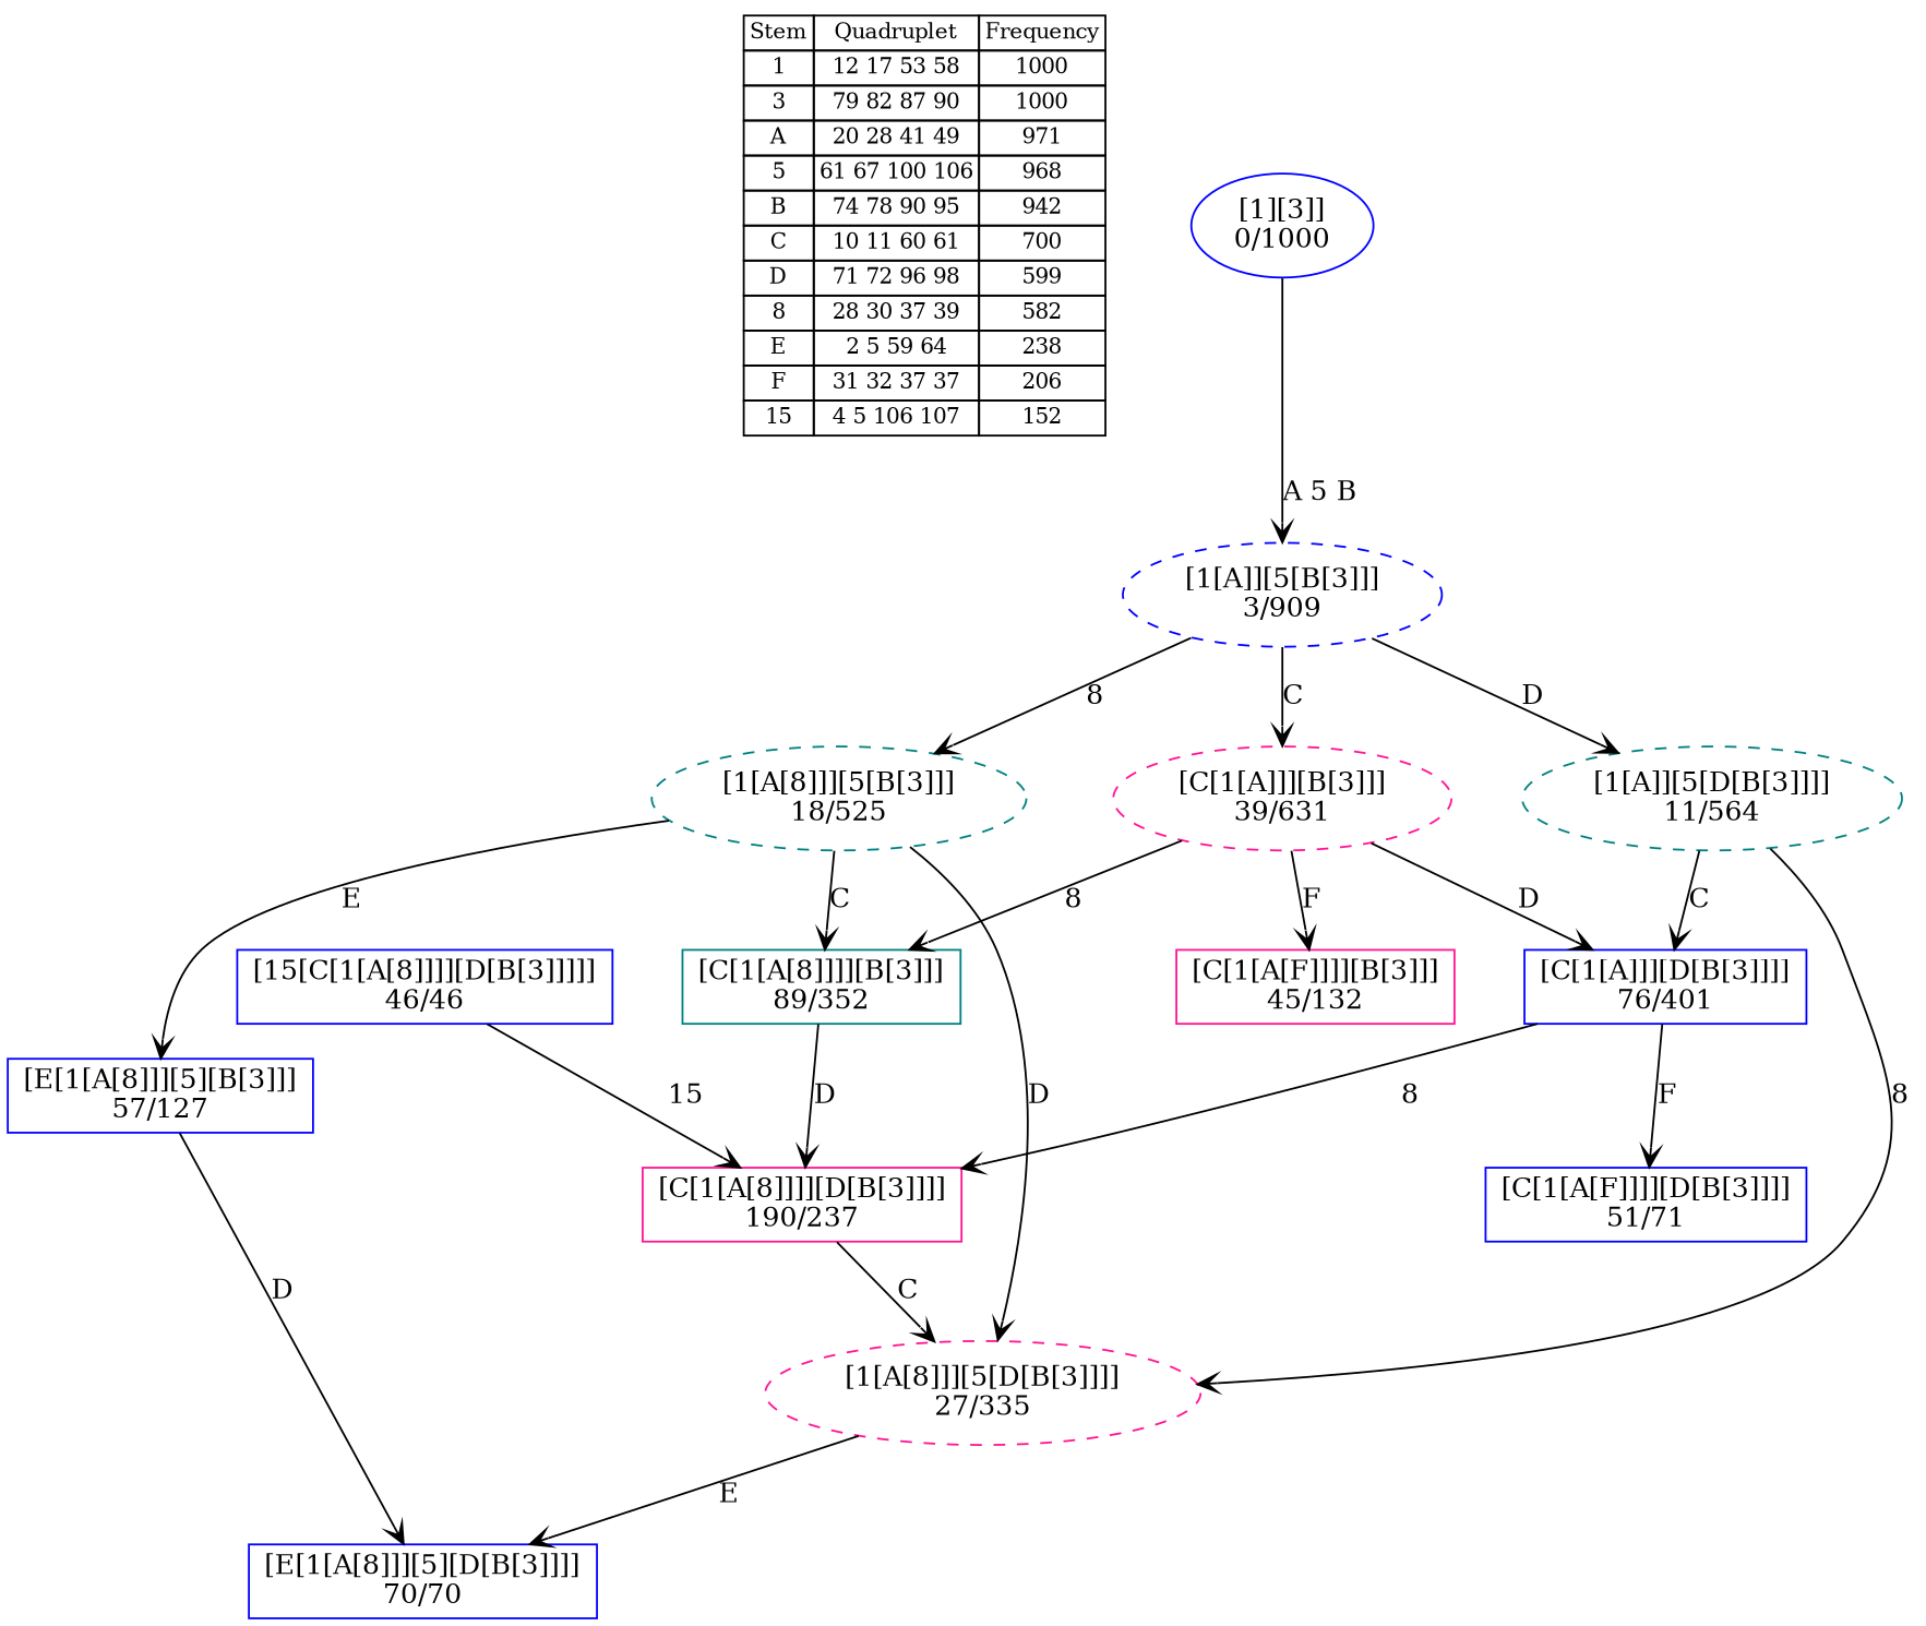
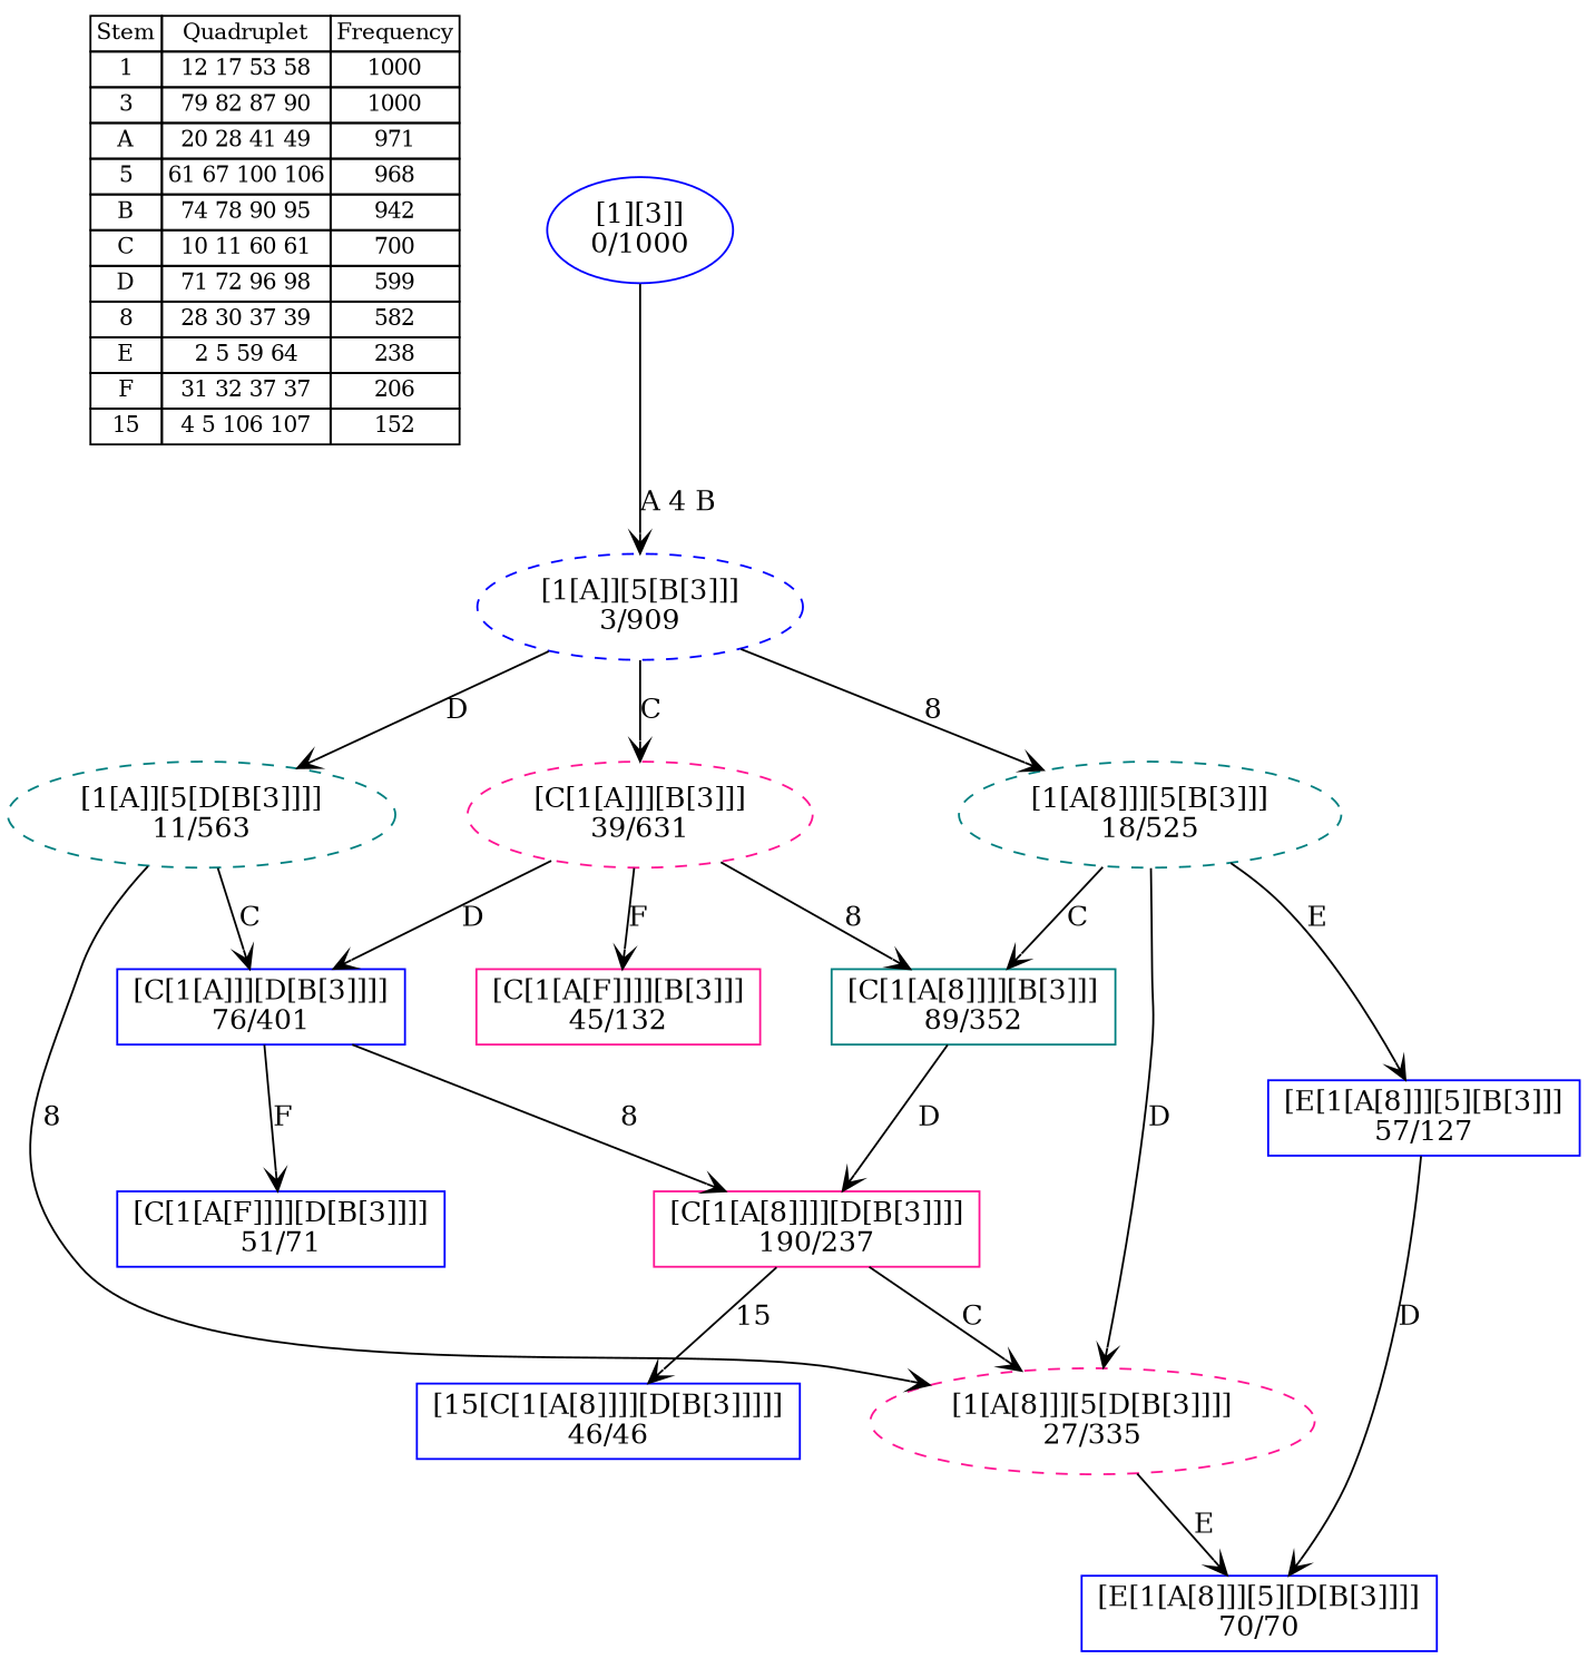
  digraph {
    nodesep=0.5
    node [shape=box color=blue]
    edge [arrowhead=vee]
    n1 [fontsize=11 label=< <table border="0" cellborder="1" cellspacing="0"><tr><td>Stem</td><td>Quadruplet</td><td>Frequency</td></tr> <tr><td>1</td><td>12 17 53 58</td><td>1000</td></tr> <tr><td>3</td><td>79 82 87 90</td><td>1000</td></tr> <tr><td>A</td><td>20 28 41 49</td><td>971</td></tr> <tr><td>5</td><td>61 67 100 106</td><td>968</td></tr> <tr><td>B</td><td>74 78 90 95</td><td>942</td></tr> <tr><td>C</td><td>10 11 60 61</td><td>700</td></tr> <tr><td>D</td><td>71 72 96 98</td><td>599</td></tr> <tr><td>8</td><td>28 30 37 39</td><td>582</td></tr> <tr><td>E</td><td>2 5 59 64</td><td>238</td></tr> <tr><td>F</td><td>31 32 37 37</td><td>206</td></tr> <tr><td>15</td><td>4 5 106 107</td><td>152</td></tr> </table>> shape=plaintext color=""]
    n2 [color=deeppink label="[C[1[A[8]]]][D[B[3]]]]\n190/237"]
    n3 [label="[15[C[1[A[8]]]][D[B[3]]]]]\n46/46"]
    n4 [color=deeppink label="[1[A[8]]][5[D[B[3]]]]\n27/335" style=dashed shape=""]
    n5 [color=teal label="[C[1[A[8]]]][B[3]]]\n89/352"]
    n6 [label="[C[1[A]]][D[B[3]]]]\n76/401"]
    n7 [label="[C[1[A[F]]]][D[B[3]]]]\n51/71"]
    n8 [label="[E[1[A[8]]][5][D[B[3]]]]\n70/70"]
    n9 [label="[E[1[A[8]]][5][B[3]]]\n57/127"]
    n10 [color=deeppink label="[C[1[A[F]]]][B[3]]]\n45/132"]
    n11 [color=teal label="[1[A[8]]][5[B[3]]]\n18/525" style=dashed shape=""]
    n12 [color=deeppink label="[C[1[A]]][B[3]]]\n39/631" style=dashed shape=""]
-   n13 [color=teal label="[1[A]][5[D[B[3]]]]\n11/564" style=dashed shape=""]
+   n13 [color=teal label="[1[A]][5[D[B[3]]]]\n11/563" style=dashed shape=""]
    n14 [label="[1[A]][5[B[3]]]\n3/909" style=dashed shape=""]
    n15 [label="[1][3]]\n0/1000" shape=""]
-   n3 -> n2 [label="15 "]
+   n2 -> n3 [label="15 "]
    n2 -> n4 [label="C "]
    n4 -> n8 [label="E "]
    n5 -> n2 [label="D "]
    n6 -> n2 [label="8 "]
    n6 -> n7 [label="F "]
    n9 -> n8 [label="D "]
    n11 -> n4 [label="D "]
    n11 -> n5 [label="C "]
    n11 -> n9 [label="E "]
    n12 -> n5 [label="8 "]
    n12 -> n6 [label="D "]
    n12 -> n10 [label="F "]
    n13 -> n4 [label="8 "]
    n13 -> n6 [label="C "]
    n14 -> n11 [label="8 "]
    n14 -> n12 [label="C "]
    n14 -> n13 [label="D "]
-   n15 -> n14 [label="A 5 B "]
+   n15 -> n14 [label="A 4 B "]
  }
